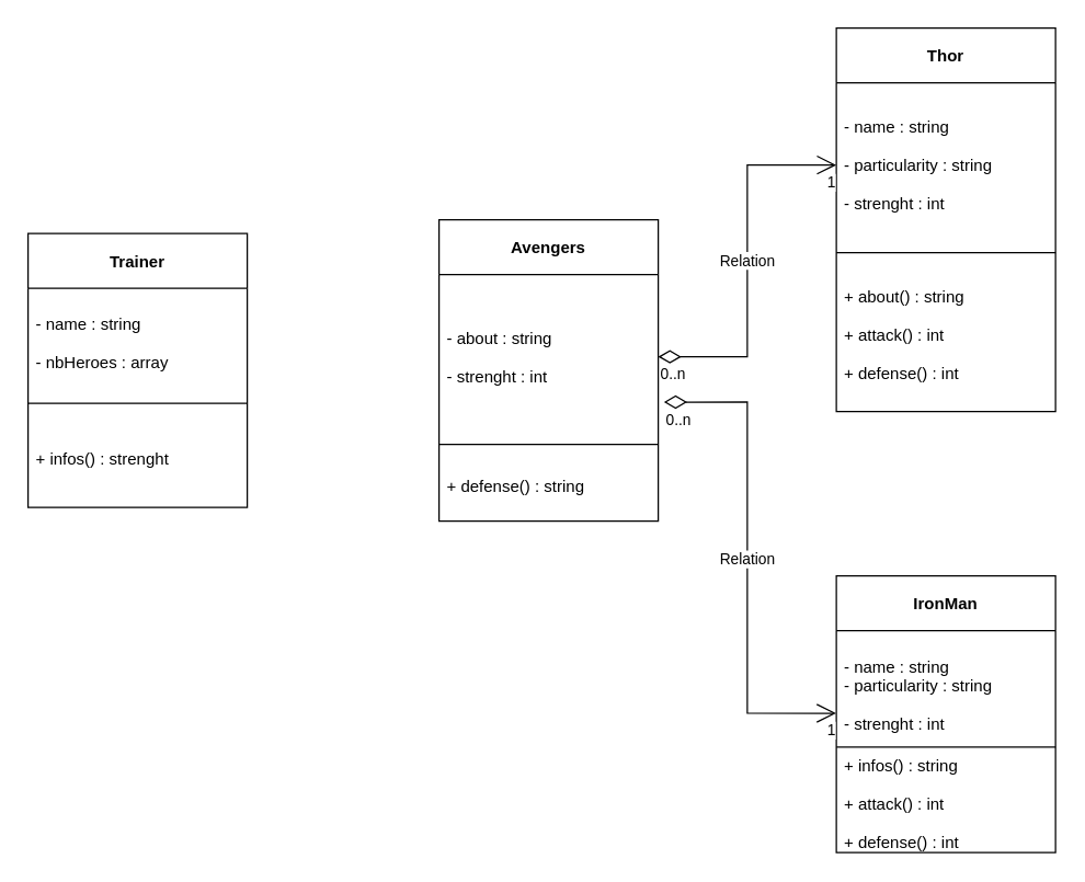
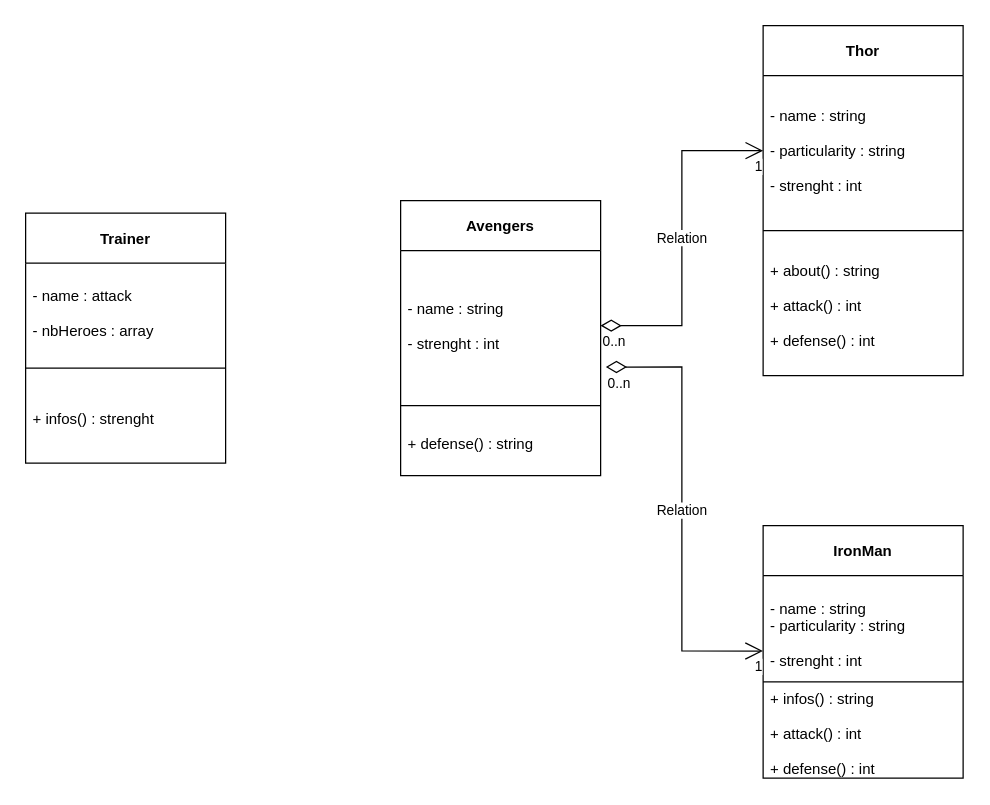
  <mxCell id="0" />
  <mxCell id="1" parent="0" />
  <mxCell id="2" value="Avengers" style="swimlane;fontStyle=1;align=center;verticalAlign=middle;childLayout=stackLayout;horizontal=1;startSize=40;horizontalStack=0;resizeParent=1;resizeParentMax=0;resizeLast=0;collapsible=1;marginBottom=0;" parent="1" vertex="1"><mxGeometry x="320" y="160" width="160" height="220" as="geometry" /></mxCell>
- <mxCell id="3" value="- about : string&#10;&#10;- strenght : int" style="text;strokeColor=none;fillColor=none;align=left;verticalAlign=middle;spacingLeft=4;spacingRight=4;overflow=hidden;rotatable=0;points=[[0,0.5],[1,0.5]];portConstraint=eastwest;" parent="2" vertex="1"><mxGeometry y="40" width="160" height="120" as="geometry" /></mxCell>
+ <mxCell id="3" value="- name : string&#10;&#10;- strenght : int" style="text;strokeColor=none;fillColor=none;align=left;verticalAlign=middle;spacingLeft=4;spacingRight=4;overflow=hidden;rotatable=0;points=[[0,0.5],[1,0.5]];portConstraint=eastwest;" parent="2" vertex="1"><mxGeometry y="40" width="160" height="120" as="geometry" /></mxCell>
  <mxCell id="4" value="" style="line;strokeWidth=1;fillColor=none;align=left;verticalAlign=middle;spacingTop=-1;spacingLeft=3;spacingRight=3;rotatable=0;labelPosition=right;points=[];portConstraint=eastwest;" parent="2" vertex="1"><mxGeometry y="160" width="160" height="8" as="geometry" /></mxCell>
  <mxCell id="5" value="+ defense() : string" style="text;strokeColor=none;fillColor=none;align=left;verticalAlign=middle;spacingLeft=4;spacingRight=4;overflow=hidden;rotatable=0;points=[[0,0.5],[1,0.5]];portConstraint=eastwest;" parent="2" vertex="1"><mxGeometry y="168" width="160" height="52" as="geometry" /></mxCell>
  <mxCell id="6" value="Thor" style="swimlane;fontStyle=1;align=center;verticalAlign=middle;childLayout=stackLayout;horizontal=1;startSize=40;horizontalStack=0;resizeParent=1;resizeParentMax=0;resizeLast=0;collapsible=1;marginBottom=0;" parent="1" vertex="1"><mxGeometry x="610" y="20" width="160" height="280" as="geometry" /></mxCell>
  <mxCell id="7" value="- name : string&#10;&#10;- particularity : string&#10;&#10;- strenght : int" style="text;strokeColor=none;fillColor=none;align=left;verticalAlign=middle;spacingLeft=4;spacingRight=4;overflow=hidden;rotatable=0;points=[[0,0.5],[1,0.5]];portConstraint=eastwest;" parent="6" vertex="1"><mxGeometry y="40" width="160" height="120" as="geometry" /></mxCell>
  <mxCell id="8" value="" style="line;strokeWidth=1;fillColor=none;align=left;verticalAlign=middle;spacingTop=-1;spacingLeft=3;spacingRight=3;rotatable=0;labelPosition=right;points=[];portConstraint=eastwest;" parent="6" vertex="1"><mxGeometry y="160" width="160" height="8" as="geometry" /></mxCell>
  <mxCell id="9" value="+ about() : string &#10;&#10;+ attack() : int&#10;&#10;+ defense() : int" style="text;strokeColor=none;fillColor=none;align=left;verticalAlign=middle;spacingLeft=4;spacingRight=4;overflow=hidden;rotatable=0;points=[[0,0.5],[1,0.5]];portConstraint=eastwest;" parent="6" vertex="1"><mxGeometry y="168" width="160" height="112" as="geometry" /></mxCell>
  <mxCell id="10" value="Trainer" style="swimlane;fontStyle=1;align=center;verticalAlign=middle;childLayout=stackLayout;horizontal=1;startSize=40;horizontalStack=0;resizeParent=1;resizeParentMax=0;resizeLast=0;collapsible=1;marginBottom=0;" parent="1" vertex="1"><mxGeometry x="20" y="170" width="160" height="200" as="geometry" /></mxCell>
- <mxCell id="11" value="- name : string&#10;&#10;- nbHeroes : array" style="text;strokeColor=none;fillColor=none;align=left;verticalAlign=middle;spacingLeft=4;spacingRight=4;overflow=hidden;rotatable=0;points=[[0,0.5],[1,0.5]];portConstraint=eastwest;" parent="10" vertex="1"><mxGeometry y="40" width="160" height="80" as="geometry" /></mxCell>
+ <mxCell id="11" value="- name : attack&#10;&#10;- nbHeroes : array" style="text;strokeColor=none;fillColor=none;align=left;verticalAlign=middle;spacingLeft=4;spacingRight=4;overflow=hidden;rotatable=0;points=[[0,0.5],[1,0.5]];portConstraint=eastwest;" parent="10" vertex="1"><mxGeometry y="40" width="160" height="80" as="geometry" /></mxCell>
  <mxCell id="12" value="" style="line;strokeWidth=1;fillColor=none;align=left;verticalAlign=middle;spacingTop=-1;spacingLeft=3;spacingRight=3;rotatable=0;labelPosition=right;points=[];portConstraint=eastwest;" parent="10" vertex="1"><mxGeometry y="120" width="160" height="8" as="geometry" /></mxCell>
  <mxCell id="13" value="+ infos() : strenght" style="text;strokeColor=none;fillColor=none;align=left;verticalAlign=middle;spacingLeft=4;spacingRight=4;overflow=hidden;rotatable=0;points=[[0,0.5],[1,0.5]];portConstraint=eastwest;" parent="10" vertex="1"><mxGeometry y="128" width="160" height="72" as="geometry" /></mxCell>
  <mxCell id="14" value="IronMan" style="swimlane;fontStyle=1;align=center;verticalAlign=middle;childLayout=stackLayout;horizontal=1;startSize=40;horizontalStack=0;resizeParent=1;resizeParentMax=0;resizeLast=0;collapsible=1;marginBottom=0;" parent="1" vertex="1"><mxGeometry x="610" y="420" width="160" height="202" as="geometry" /></mxCell>
  <mxCell id="15" value="&#10;- name : string&#10;- particularity : string&#10;&#10;- strenght : int" style="text;strokeColor=none;fillColor=none;align=left;verticalAlign=middle;spacingLeft=4;spacingRight=4;overflow=hidden;rotatable=0;points=[[0,0.5],[1,0.5]];portConstraint=eastwest;" parent="14" vertex="1"><mxGeometry y="40" width="160" height="80" as="geometry" /></mxCell>
  <mxCell id="16" value="" style="line;strokeWidth=1;fillColor=none;align=left;verticalAlign=middle;spacingTop=-1;spacingLeft=3;spacingRight=3;rotatable=0;labelPosition=right;points=[];portConstraint=eastwest;" parent="14" vertex="1"><mxGeometry y="120" width="160" height="10" as="geometry" /></mxCell>
  <mxCell id="17" value="+ infos() : string&#10;&#10;+ attack() : int&#10;&#10;+ defense() : int" style="text;strokeColor=none;fillColor=none;align=left;verticalAlign=middle;spacingLeft=4;spacingRight=4;overflow=hidden;rotatable=0;points=[[0,0.5],[1,0.5]];portConstraint=eastwest;" parent="14" vertex="1"><mxGeometry y="130" width="160" height="72" as="geometry" /></mxCell>
  <mxCell id="18" value="Relation" style="endArrow=open;html=1;endSize=12;startArrow=diamondThin;startSize=14;startFill=0;edgeStyle=orthogonalEdgeStyle;rounded=0;entryX=0;entryY=0.5;entryDx=0;entryDy=0;exitX=1;exitY=0.5;exitDx=0;exitDy=0;" edge="1" parent="1" source="3" target="7"><mxGeometry relative="1" as="geometry"><mxPoint x="350" y="250" as="sourcePoint" /><mxPoint x="510" y="250" as="targetPoint" /></mxGeometry></mxCell>
  <mxCell id="19" value="0..n" style="edgeLabel;resizable=0;html=1;align=left;verticalAlign=top;" connectable="0" vertex="1" parent="18"><mxGeometry x="-1" relative="1" as="geometry" /></mxCell>
  <mxCell id="20" value="1" style="edgeLabel;resizable=0;html=1;align=right;verticalAlign=top;" connectable="0" vertex="1" parent="18"><mxGeometry x="1" relative="1" as="geometry" /></mxCell>
  <mxCell id="21" value="Relation" style="endArrow=open;html=1;endSize=12;startArrow=diamondThin;startSize=14;startFill=0;edgeStyle=orthogonalEdgeStyle;rounded=0;entryX=-0.001;entryY=0.754;entryDx=0;entryDy=0;entryPerimeter=0;exitX=1.026;exitY=0.776;exitDx=0;exitDy=0;exitPerimeter=0;" edge="1" parent="1" source="3" target="15"><mxGeometry relative="1" as="geometry"><mxPoint x="350" y="250" as="sourcePoint" /><mxPoint x="510" y="250" as="targetPoint" /><Array as="points"><mxPoint x="545" y="293" /><mxPoint x="545" y="520" /></Array></mxGeometry></mxCell>
  <mxCell id="22" value="0..n" style="edgeLabel;resizable=0;html=1;align=left;verticalAlign=top;" connectable="0" vertex="1" parent="21"><mxGeometry x="-1" relative="1" as="geometry" /></mxCell>
  <mxCell id="23" value="1" style="edgeLabel;resizable=0;html=1;align=right;verticalAlign=top;" connectable="0" vertex="1" parent="21"><mxGeometry x="1" relative="1" as="geometry" /></mxCell>
